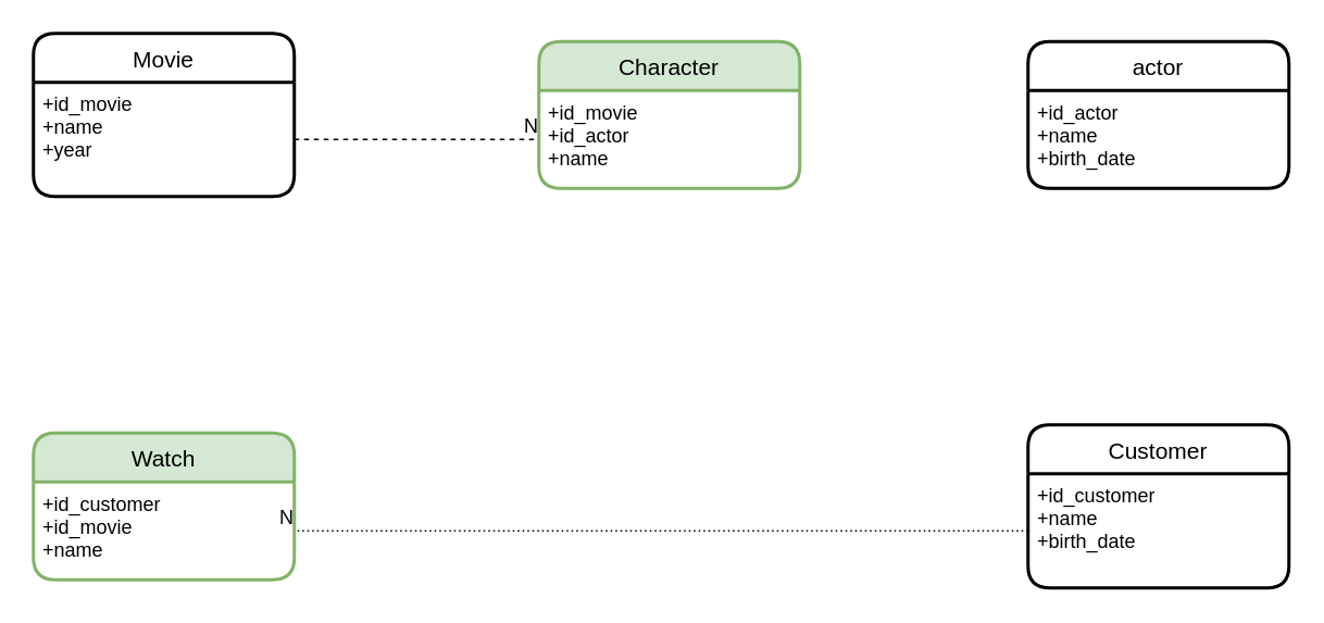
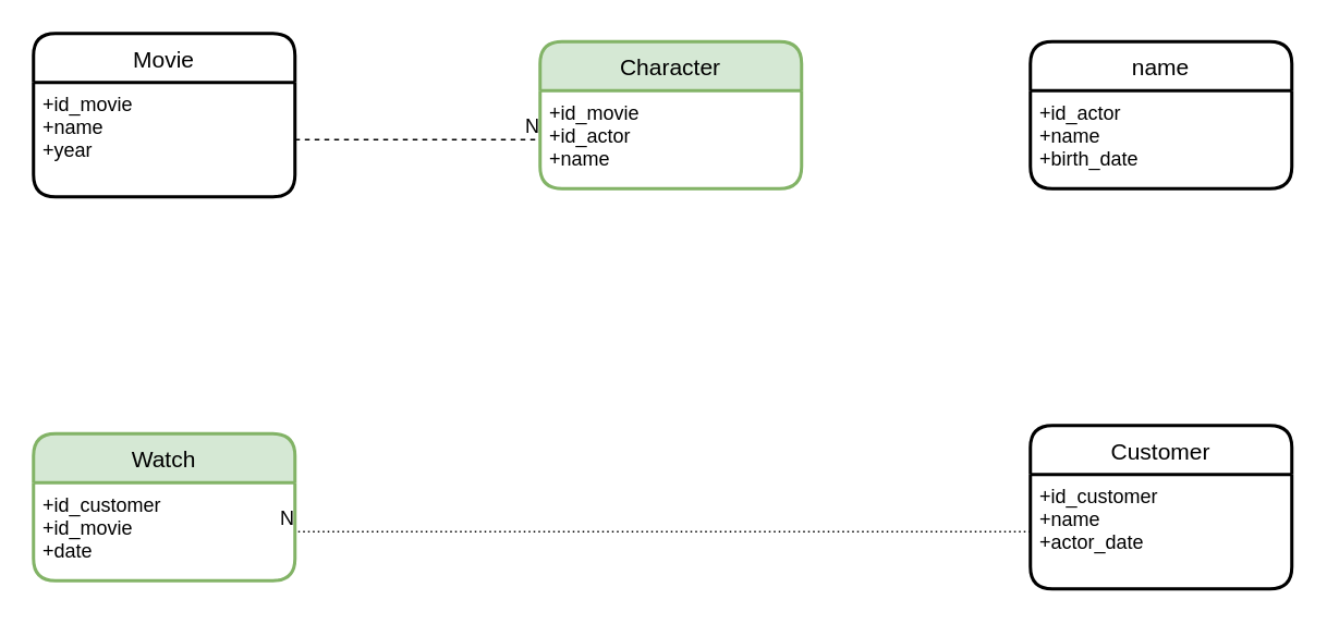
  <mxCell id="0" />
  <mxCell id="1" parent="0" />
  <mxCell id="2" value="Movie" style="swimlane;childLayout=stackLayout;horizontal=1;startSize=30;horizontalStack=0;rounded=1;fontSize=14;fontStyle=0;strokeWidth=2;resizeParent=0;resizeLast=1;shadow=0;dashed=0;align=center;" parent="1" vertex="1"><mxGeometry x="20" y="20" width="160" height="100" as="geometry" /></mxCell>
  <mxCell id="3" value="+id_movie&#10;+name&#10;+year" style="align=left;strokeColor=none;fillColor=none;spacingLeft=4;fontSize=12;verticalAlign=top;resizable=0;rotatable=0;part=1;" parent="2" vertex="1"><mxGeometry y="30" width="160" height="70" as="geometry" /></mxCell>
  <mxCell id="4" value="Character" style="swimlane;childLayout=stackLayout;horizontal=1;startSize=30;horizontalStack=0;rounded=1;fontSize=14;fontStyle=0;strokeWidth=2;resizeParent=0;resizeLast=1;shadow=0;dashed=0;align=center;fillColor=#d5e8d4;strokeColor=#82b366;" parent="1" vertex="1"><mxGeometry x="330" y="25" width="160" height="90" as="geometry" /></mxCell>
  <mxCell id="5" value="+id_movie&#10;+id_actor&#10;+name" style="align=left;strokeColor=none;fillColor=none;spacingLeft=4;fontSize=12;verticalAlign=top;resizable=0;rotatable=0;part=1;" parent="4" vertex="1"><mxGeometry y="30" width="160" height="60" as="geometry" /></mxCell>
- <mxCell id="6" value="actor" style="swimlane;childLayout=stackLayout;horizontal=1;startSize=30;horizontalStack=0;rounded=1;fontSize=14;fontStyle=0;strokeWidth=2;resizeParent=0;resizeLast=1;shadow=0;dashed=0;align=center;" parent="1" vertex="1"><mxGeometry x="630" y="25" width="160" height="90" as="geometry" /></mxCell>
+ <mxCell id="6" value="name" style="swimlane;childLayout=stackLayout;horizontal=1;startSize=30;horizontalStack=0;rounded=1;fontSize=14;fontStyle=0;strokeWidth=2;resizeParent=0;resizeLast=1;shadow=0;dashed=0;align=center;" parent="1" vertex="1"><mxGeometry x="630" y="25" width="160" height="90" as="geometry" /></mxCell>
  <mxCell id="7" value="+id_actor&#10;+name&#10;+birth_date" style="align=left;strokeColor=none;fillColor=none;spacingLeft=4;fontSize=12;verticalAlign=top;resizable=0;rotatable=0;part=1;" parent="6" vertex="1"><mxGeometry y="30" width="160" height="60" as="geometry" /></mxCell>
  <mxCell id="8" value="Customer" style="swimlane;childLayout=stackLayout;horizontal=1;startSize=30;horizontalStack=0;rounded=1;fontSize=14;fontStyle=0;strokeWidth=2;resizeParent=0;resizeLast=1;shadow=0;dashed=0;align=center;" parent="1" vertex="1"><mxGeometry x="630" y="260" width="160" height="100" as="geometry" /></mxCell>
- <mxCell id="9" value="+id_customer&#10;+name&#10;+birth_date" style="align=left;strokeColor=none;fillColor=none;spacingLeft=4;fontSize=12;verticalAlign=top;resizable=0;rotatable=0;part=1;" parent="8" vertex="1"><mxGeometry y="30" width="160" height="70" as="geometry" /></mxCell>
+ <mxCell id="9" value="+id_customer&#10;+name&#10;+actor_date" style="align=left;strokeColor=none;fillColor=none;spacingLeft=4;fontSize=12;verticalAlign=top;resizable=0;rotatable=0;part=1;" parent="8" vertex="1"><mxGeometry y="30" width="160" height="70" as="geometry" /></mxCell>
  <mxCell id="10" value="Watch" style="swimlane;childLayout=stackLayout;horizontal=1;startSize=30;horizontalStack=0;rounded=1;fontSize=14;fontStyle=0;strokeWidth=2;resizeParent=0;resizeLast=1;shadow=0;dashed=0;align=center;fillColor=#d5e8d4;strokeColor=#82b366;" parent="1" vertex="1"><mxGeometry x="20" y="265" width="160" height="90" as="geometry" /></mxCell>
- <mxCell id="11" value="+id_customer&#10;+id_movie&#10;+name" style="align=left;strokeColor=none;fillColor=none;spacingLeft=4;fontSize=12;verticalAlign=top;resizable=0;rotatable=0;part=1;" parent="10" vertex="1"><mxGeometry y="30" width="160" height="60" as="geometry" /></mxCell>
+ <mxCell id="11" value="+id_customer&#10;+id_movie&#10;+date" style="align=left;strokeColor=none;fillColor=none;spacingLeft=4;fontSize=12;verticalAlign=top;resizable=0;rotatable=0;part=1;" parent="10" vertex="1"><mxGeometry y="30" width="160" height="60" as="geometry" /></mxCell>
  <mxCell id="12" value="" style="endArrow=none;html=1;rounded=0;dashed=1;dashPattern=1 2;exitX=0;exitY=0.5;exitDx=0;exitDy=0;" parent="1" source="9" edge="1"><mxGeometry relative="1" as="geometry"><mxPoint x="240" y="160" as="sourcePoint" /><mxPoint x="180" y="325" as="targetPoint" /></mxGeometry></mxCell>
  <mxCell id="13" value="N" style="resizable=0;html=1;align=right;verticalAlign=bottom;" parent="12" connectable="0" vertex="1"><mxGeometry x="1" relative="1" as="geometry" /></mxCell>
  <mxCell id="14" value="" style="endArrow=none;html=1;rounded=0;exitX=1;exitY=0.5;exitDx=0;exitDy=0;entryX=0;entryY=0.5;entryDx=0;entryDy=0;dashed=1;" parent="1" source="3" target="5" edge="1"><mxGeometry relative="1" as="geometry"><mxPoint x="220" y="210" as="sourcePoint" /><mxPoint x="380" y="210" as="targetPoint" /></mxGeometry></mxCell>
  <mxCell id="15" value="N" style="resizable=0;html=1;align=right;verticalAlign=bottom;" parent="14" connectable="0" vertex="1"><mxGeometry x="1" relative="1" as="geometry" /></mxCell>
